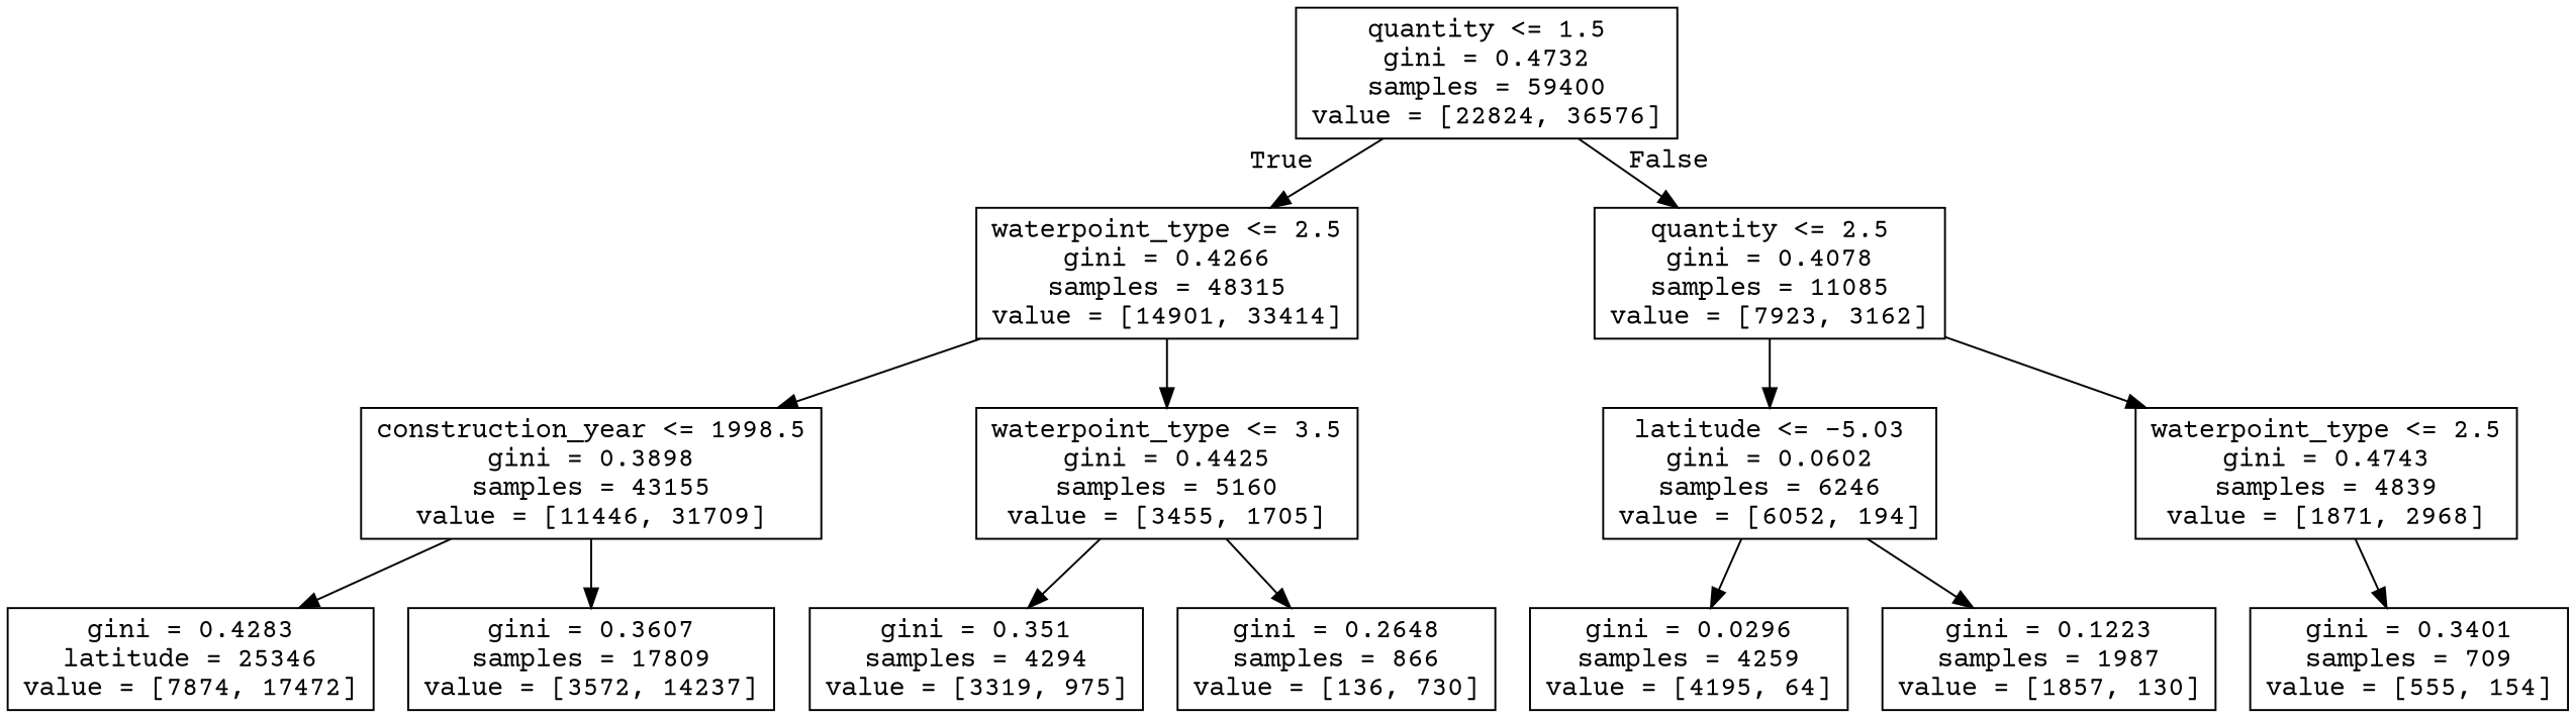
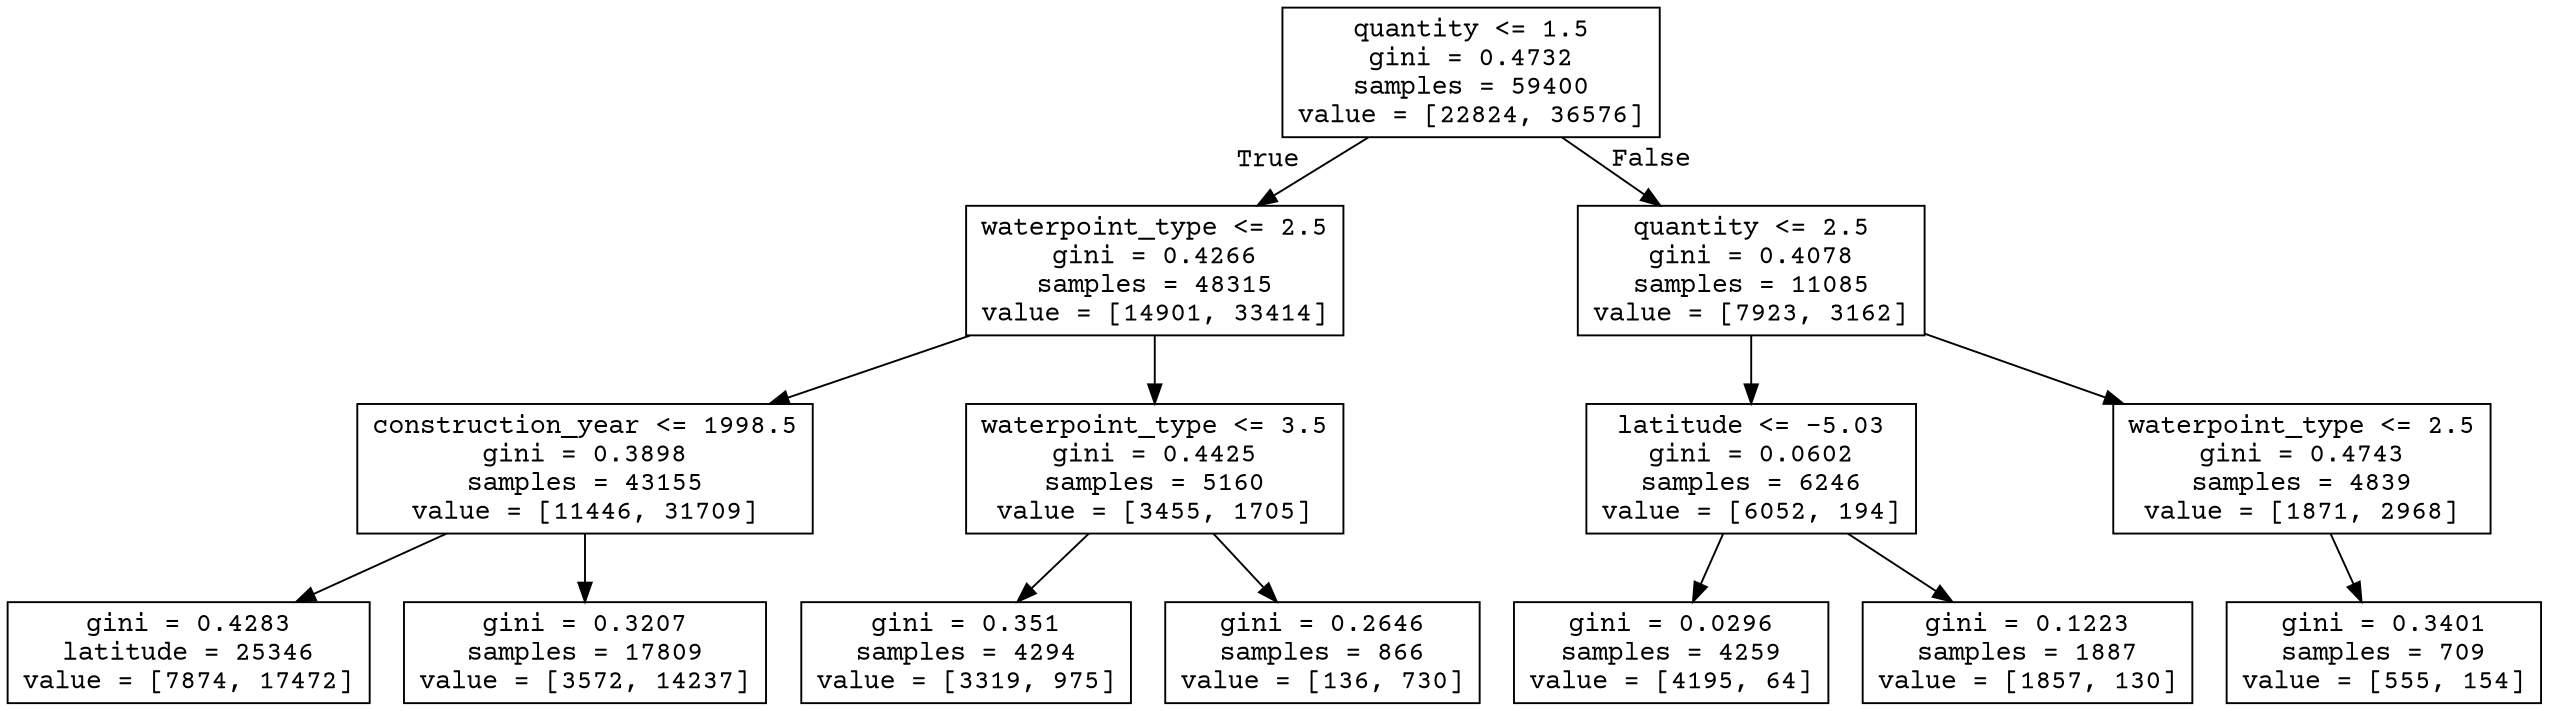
  digraph {
    fontname="Courier Prime"
    node [fontname="Courier Prime" shape=box]
    edge [fontname="Courier Prime"]
    n1 [label="quantity <= 1.5\ngini = 0.4732\nsamples = 59400\nvalue = [22824, 36576]"]
    n2 [label="waterpoint_type <= 2.5\ngini = 0.4266\nsamples = 48315\nvalue = [14901, 33414]"]
    n3 [label="quantity <= 2.5\ngini = 0.4078\nsamples = 11085\nvalue = [7923, 3162]"]
    n4 [label="construction_year <= 1998.5\ngini = 0.3898\nsamples = 43155\nvalue = [11446, 31709]"]
    n5 [label="waterpoint_type <= 3.5\ngini = 0.4425\nsamples = 5160\nvalue = [3455, 1705]"]
    n6 [label="latitude <= -5.03\ngini = 0.0602\nsamples = 6246\nvalue = [6052, 194]"]
    n7 [label="waterpoint_type <= 2.5\ngini = 0.4743\nsamples = 4839\nvalue = [1871, 2968]"]
    n8 [label="gini = 0.4283\nlatitude = 25346\nvalue = [7874, 17472]"]
-   n9 [label="gini = 0.3607\nsamples = 17809\nvalue = [3572, 14237]"]
+   n9 [label="gini = 0.3207\nsamples = 17809\nvalue = [3572, 14237]"]
    n10 [label="gini = 0.351\nsamples = 4294\nvalue = [3319, 975]"]
-   n11 [label="gini = 0.2648\nsamples = 866\nvalue = [136, 730]"]
+   n11 [label="gini = 0.2646\nsamples = 866\nvalue = [136, 730]"]
    n12 [label="gini = 0.0296\nsamples = 4259\nvalue = [4195, 64]"]
-   n13 [label="gini = 0.1223\nsamples = 1987\nvalue = [1857, 130]"]
+   n13 [label="gini = 0.1223\nsamples = 1887\nvalue = [1857, 130]"]
    n14 [label="gini = 0.3401\nsamples = 709\nvalue = [555, 154]"]
    n1 -> n2 [headlabel=True labelangle=45 labeldistance=2.5]
    n1 -> n3 [headlabel=False labelangle=-45 labeldistance=2.5]
    n2 -> n4
    n2 -> n5
    n3 -> n6
    n3 -> n7
    n4 -> n8
    n4 -> n9
    n5 -> n10
    n5 -> n11
    n6 -> n12
    n6 -> n13
    n7 -> n14
  }
